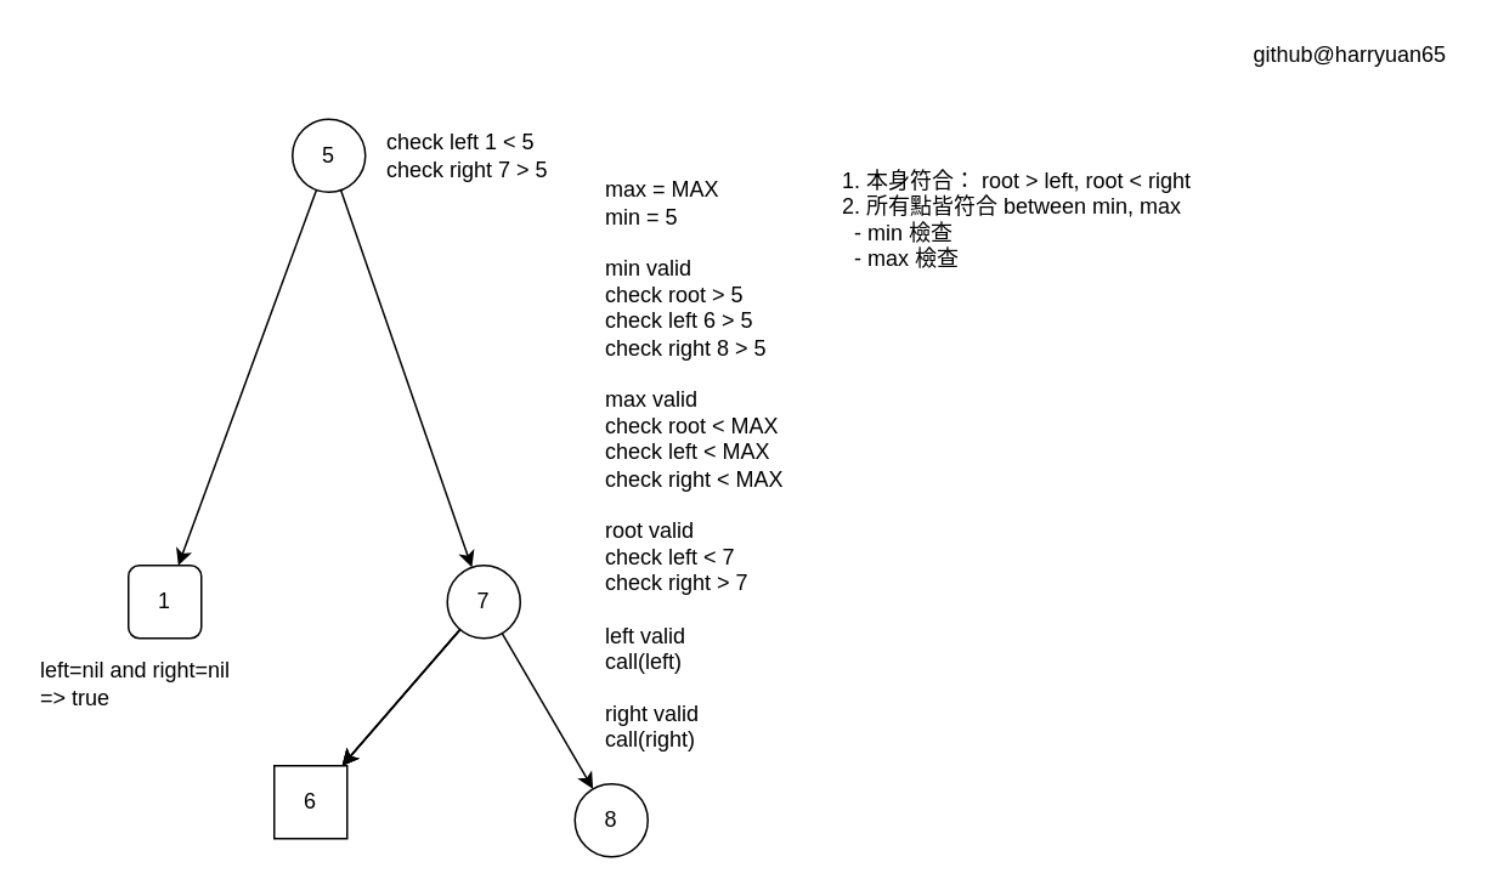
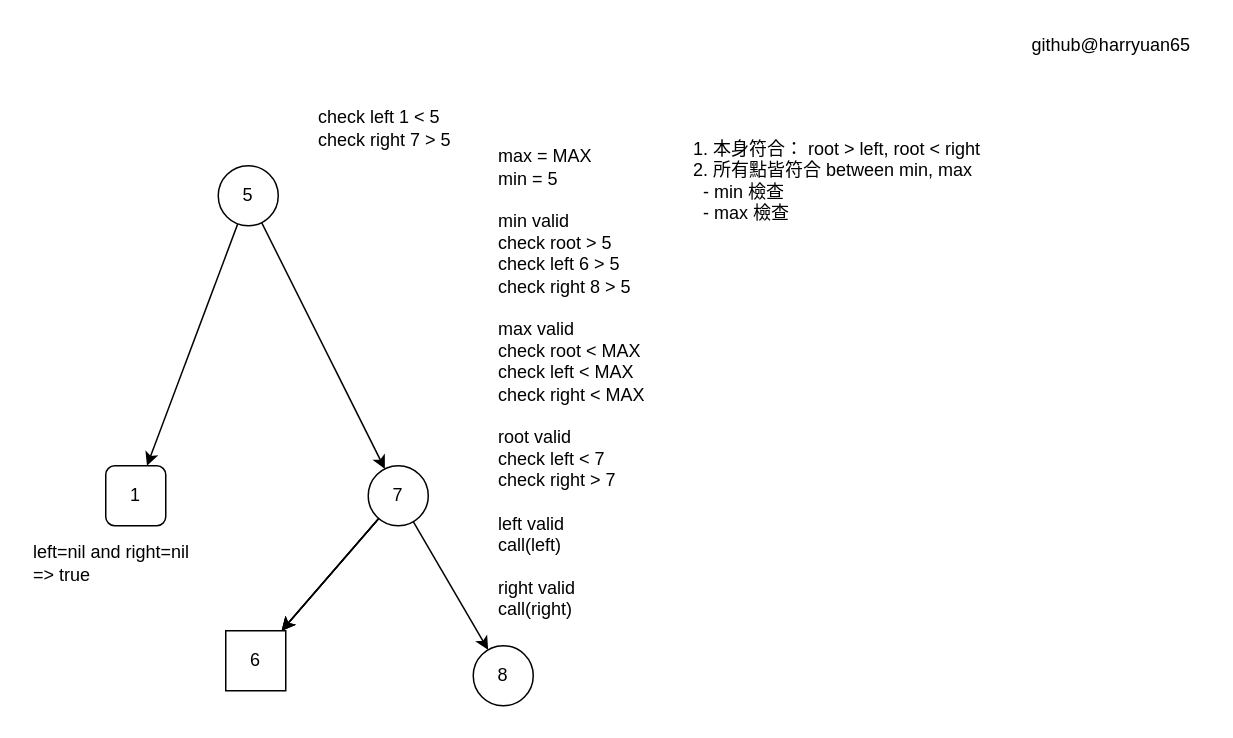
  <mxCell id="0" />
  <mxCell id="1" parent="0" />
  <mxCell id="2" value="" style="edgeStyle=none;html=1;" parent="1" source="4" target="5" edge="1"><mxGeometry relative="1" as="geometry" /></mxCell>
  <mxCell id="3" value="" style="edgeStyle=none;html=1;" parent="1" source="4" target="10" edge="1"><mxGeometry relative="1" as="geometry" /></mxCell>
- <mxCell id="4" value="5" style="ellipse;whiteSpace=wrap;html=1;aspect=fixed;" parent="1" vertex="1"><mxGeometry x="160" y="65" width="40" height="40" as="geometry" /></mxCell>
+ <mxCell id="4" value="5" style="ellipse;whiteSpace=wrap;html=1;aspect=fixed;" parent="1" vertex="1"><mxGeometry x="145" y="110" width="40" height="40" as="geometry" /></mxCell>
  <mxCell id="5" value="1" style="whiteSpace=wrap;html=1;aspect=fixed;rounded=1;" parent="1" vertex="1"><mxGeometry x="70" y="310" width="40" height="40" as="geometry" /></mxCell>
  <mxCell id="6" value="" style="edgeStyle=none;html=1;" parent="1" source="10" target="11" edge="1"><mxGeometry relative="1" as="geometry" /></mxCell>
  <mxCell id="7" value="" style="edgeStyle=none;html=1;" parent="1" source="10" target="11" edge="1"><mxGeometry relative="1" as="geometry" /></mxCell>
  <mxCell id="8" value="" style="edgeStyle=none;html=1;" parent="1" source="10" target="11" edge="1"><mxGeometry relative="1" as="geometry" /></mxCell>
  <mxCell id="9" value="" style="edgeStyle=none;html=1;" parent="1" source="10" target="12" edge="1"><mxGeometry relative="1" as="geometry" /></mxCell>
  <mxCell id="10" value="7" style="ellipse;whiteSpace=wrap;html=1;aspect=fixed;" parent="1" vertex="1"><mxGeometry x="245" y="310" width="40" height="40" as="geometry" /></mxCell>
  <mxCell id="11" value="6" style="whiteSpace=wrap;html=1;aspect=fixed;rounded=0;" parent="1" vertex="1"><mxGeometry x="150" y="420" width="40" height="40" as="geometry" /></mxCell>
  <mxCell id="12" value="8" style="ellipse;whiteSpace=wrap;html=1;aspect=fixed;" parent="1" vertex="1"><mxGeometry x="315" y="430" width="40" height="40" as="geometry" /></mxCell>
  <mxCell id="13" value="check left 1 &amp;lt; 5&lt;br&gt;check right 7 &amp;gt; 5&amp;nbsp;" style="text;html=1;align=left;verticalAlign=middle;resizable=0;points=[];autosize=1;strokeColor=none;fillColor=none;" parent="1" vertex="1"><mxGeometry x="210" y="70" width="110" height="30" as="geometry" /></mxCell>
  <mxCell id="14" value="max = MAX&lt;br&gt;min = 5&lt;br&gt;&lt;br&gt;min valid&lt;br&gt;check root &amp;gt; 5&lt;br&gt;check left 6 &amp;gt; 5&lt;br&gt;check right 8 &amp;gt; 5&amp;nbsp;&lt;br&gt;&lt;br&gt;max valid&lt;br&gt;check root &amp;lt; MAX&lt;br&gt;check left &amp;lt; MAX&lt;br&gt;check right &amp;lt; MAX&lt;br&gt;&lt;br&gt;root valid&lt;br&gt;check left &amp;lt; 7&lt;br&gt;check right &amp;gt; 7&lt;br&gt;&lt;br&gt;left valid&lt;br&gt;call(left)&lt;br&gt;&lt;br&gt;right valid&lt;br&gt;call(right)" style="text;html=1;align=left;verticalAlign=middle;resizable=0;points=[];autosize=1;strokeColor=none;fillColor=none;" parent="1" vertex="1"><mxGeometry x="330" y="100" width="110" height="310" as="geometry" /></mxCell>
  <mxCell id="15" value="left=nil and right=nil&lt;br&gt;=&amp;gt; true" style="text;html=1;align=left;verticalAlign=middle;resizable=0;points=[];autosize=1;strokeColor=none;fillColor=none;" parent="1" vertex="1"><mxGeometry x="20" y="360" width="120" height="30" as="geometry" /></mxCell>
  <mxCell id="16" value="1. 本身符合： root &amp;gt; left, root &amp;lt; right&lt;br&gt;2. 所有點皆符合 between min, max&lt;br&gt;&amp;nbsp; - min 檢查&lt;br&gt;&amp;nbsp; - max 檢查" style="text;html=1;align=left;verticalAlign=middle;resizable=0;points=[];autosize=1;strokeColor=none;fillColor=none;" parent="1" vertex="1"><mxGeometry x="460" y="90" width="210" height="60" as="geometry" /></mxCell>
  <mxCell id="17" value="github@harryuan65" style="text;html=1;align=center;verticalAlign=middle;resizable=0;points=[];autosize=1;strokeColor=none;fillColor=none;" parent="1" vertex="1"><mxGeometry x="680" y="20" width="120" height="20" as="geometry" /></mxCell>
